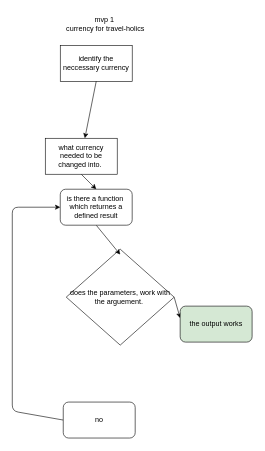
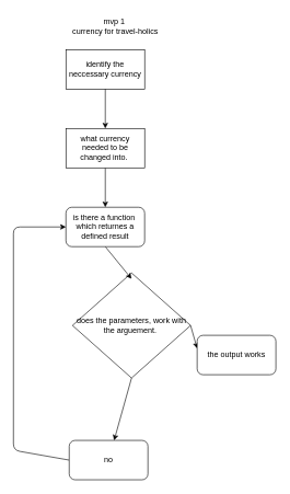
  <mxCell id="0" />
  <mxCell id="1" parent="0" />
  <mxCell id="2" value="identify the neccessary currency" style="rounded=0;whiteSpace=wrap;html=1;" vertex="1" parent="1"><mxGeometry x="100" y="75" width="120" height="60" as="geometry" /></mxCell>
  <mxCell id="3" value="mvp 1&amp;nbsp;&lt;br&gt;currency for travel-holics" style="text;html=1;align=center;verticalAlign=middle;resizable=0;points=[];autosize=1;strokeColor=none;fillColor=none;" vertex="1" parent="1"><mxGeometry x="100" y="20" width="150" height="40" as="geometry" /></mxCell>
  <mxCell id="4" style="edgeStyle=none;html=1;exitX=0.5;exitY=1;exitDx=0;exitDy=0;" edge="1" parent="1" source="5"><mxGeometry relative="1" as="geometry"><mxPoint x="160" y="315" as="targetPoint" /></mxGeometry></mxCell>
- <mxCell id="5" value="what currency needed to be changed into.&amp;nbsp;" style="rounded=0;whiteSpace=wrap;html=1;" vertex="1" parent="1"><mxGeometry x="75" y="230" width="120" height="60" as="geometry" /></mxCell>
+ <mxCell id="5" value="what currency needed to be changed into.&amp;nbsp;" style="rounded=0;whiteSpace=wrap;html=1;" vertex="1" parent="1"><mxGeometry x="100" y="195" width="120" height="60" as="geometry" /></mxCell>
  <mxCell id="6" value="" style="endArrow=classic;html=1;" edge="1" parent="1" target="5"><mxGeometry width="50" height="50" relative="1" as="geometry"><mxPoint x="160" y="135" as="sourcePoint" /><mxPoint x="210" y="85" as="targetPoint" /></mxGeometry></mxCell>
  <mxCell id="7" style="edgeStyle=none;html=1;exitX=1;exitY=0.5;exitDx=0;exitDy=0;" edge="1" parent="1" source="9"><mxGeometry relative="1" as="geometry"><mxPoint x="300" y="530" as="targetPoint" /></mxGeometry></mxCell>
+ <mxCell id="8" style="edgeStyle=none;html=1;exitX=0.5;exitY=1;exitDx=0;exitDy=0;" edge="1" parent="1" source="9" target="12"><mxGeometry relative="1" as="geometry" /></mxCell>
  <mxCell id="9" value="does the parameters, work with the arguement.&amp;nbsp;" style="rhombus;whiteSpace=wrap;html=1;" vertex="1" parent="1"><mxGeometry x="110" y="415" width="180" height="160" as="geometry" /></mxCell>
- <mxCell id="10" value="the output works" style="rounded=1;whiteSpace=wrap;html=1;fillColor=#d5e8d4;" vertex="1" parent="1"><mxGeometry x="300" y="510" width="120" height="60" as="geometry" /></mxCell>
+ <mxCell id="10" value="the output works" style="rounded=1;whiteSpace=wrap;html=1;" vertex="1" parent="1"><mxGeometry x="300" y="510" width="120" height="60" as="geometry" /></mxCell>
  <mxCell id="11" style="edgeStyle=none;html=1;exitX=0;exitY=0.5;exitDx=0;exitDy=0;entryX=0;entryY=0.5;entryDx=0;entryDy=0;" edge="1" parent="1" source="12" target="14"><mxGeometry relative="1" as="geometry"><Array as="points"><mxPoint x="20" y="685" /><mxPoint x="20" y="345" /></Array></mxGeometry></mxCell>
  <mxCell id="12" value="no" style="rounded=1;whiteSpace=wrap;html=1;" vertex="1" parent="1"><mxGeometry x="105" y="670" width="120" height="60" as="geometry" /></mxCell>
  <mxCell id="13" style="edgeStyle=none;html=1;exitX=0.5;exitY=1;exitDx=0;exitDy=0;entryX=0.5;entryY=0.056;entryDx=0;entryDy=0;entryPerimeter=0;" edge="1" parent="1" source="14" target="9"><mxGeometry relative="1" as="geometry" /></mxCell>
  <mxCell id="14" value="is there a function&amp;nbsp; which returnes a defined result" style="rounded=1;whiteSpace=wrap;html=1;" vertex="1" parent="1"><mxGeometry x="100" y="315" width="120" height="60" as="geometry" /></mxCell>
